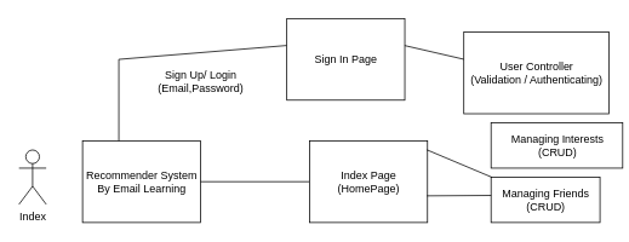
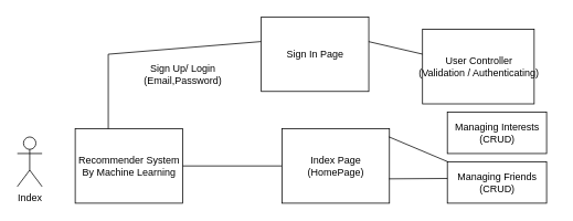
  <mxCell id="0" />
  <mxCell id="1" parent="0" />
  <mxCell id="2" value="Index" style="shape=umlActor;verticalLabelPosition=bottom;verticalAlign=top;html=1;" vertex="1" parent="1"><mxGeometry x="20" y="165" width="30" height="60" as="geometry" /></mxCell>
- <mxCell id="3" value="Recommender System&lt;br&gt;By Email Learning" style="html=1;" vertex="1" parent="1"><mxGeometry x="90" y="155" width="130" height="90" as="geometry" /></mxCell>
+ <mxCell id="3" value="Recommender System&lt;br&gt;By Machine Learning" style="html=1;" vertex="1" parent="1"><mxGeometry x="90" y="155" width="130" height="90" as="geometry" /></mxCell>
  <mxCell id="4" value="Sign Up/ Login&lt;br&gt;(Email,Password)" style="text;html=1;align=center;verticalAlign=middle;resizable=0;points=[];autosize=1;" vertex="1" parent="1"><mxGeometry x="165" y="75" width="110" height="30" as="geometry" /></mxCell>
  <mxCell id="5" value="" style="endArrow=none;html=1;" edge="1" parent="1"><mxGeometry width="50" height="50" relative="1" as="geometry"><mxPoint x="130" y="155" as="sourcePoint" /><mxPoint x="130" y="65" as="targetPoint" /></mxGeometry></mxCell>
  <mxCell id="6" value="" style="endArrow=none;html=1;entryX=0;entryY=0.33;entryDx=0;entryDy=0;entryPerimeter=0;" edge="1" parent="1" target="7"><mxGeometry width="50" height="50" relative="1" as="geometry"><mxPoint x="130" y="65" as="sourcePoint" /><mxPoint x="330" y="65" as="targetPoint" /></mxGeometry></mxCell>
  <mxCell id="7" value="Sign In Page" style="html=1;" vertex="1" parent="1"><mxGeometry x="315" y="20" width="130" height="90" as="geometry" /></mxCell>
  <mxCell id="8" value="" style="endArrow=none;html=1;exitX=0.999;exitY=0.331;exitDx=0;exitDy=0;exitPerimeter=0;entryX=0.004;entryY=0.334;entryDx=0;entryDy=0;entryPerimeter=0;" edge="1" parent="1" source="7" target="9"><mxGeometry width="50" height="50" relative="1" as="geometry"><mxPoint x="460" y="65" as="sourcePoint" /><mxPoint x="610" y="65" as="targetPoint" /></mxGeometry></mxCell>
- <mxCell id="9" value="User Controller&lt;br&gt;(Validation / Authenticating)" style="html=1;" vertex="1" parent="1"><mxGeometry x="510" y="35" width="160" height="90" as="geometry" /></mxCell>
+ <mxCell id="9" value="User Controller&lt;br&gt;(Validation / Authenticating)" style="html=1;" vertex="1" parent="1"><mxGeometry x="510" y="35" width="135" height="90" as="geometry" /></mxCell>
  <mxCell id="10" value="" style="endArrow=none;html=1;exitX=1;exitY=0.5;exitDx=0;exitDy=0;" edge="1" parent="1" source="3"><mxGeometry width="50" height="50" relative="1" as="geometry"><mxPoint x="130" y="65" as="sourcePoint" /><mxPoint x="340" y="200" as="targetPoint" /></mxGeometry></mxCell>
  <mxCell id="11" value="Index Page&lt;br&gt;(HomePage)" style="html=1;" vertex="1" parent="1"><mxGeometry x="340" y="155" width="130" height="90" as="geometry" /></mxCell>
- <mxCell id="12" value="Managing Interests&lt;br&gt;(CRUD)" style="html=1;" vertex="1" parent="1"><mxGeometry x="540" y="135" width="145" height="50" as="geometry" /></mxCell>
+ <mxCell id="12" value="Managing Interests&lt;br&gt;(CRUD)" style="html=1;" vertex="1" parent="1"><mxGeometry x="540" y="135" width="120" height="50" as="geometry" /></mxCell>
  <mxCell id="13" value="Managing Friends&lt;br&gt;(CRUD)" style="html=1;" vertex="1" parent="1"><mxGeometry x="540" y="195" width="120" height="50" as="geometry" /></mxCell>
  <mxCell id="14" value="" style="endArrow=none;html=1;entryX=0.004;entryY=0.334;entryDx=0;entryDy=0;entryPerimeter=0;exitX=0.995;exitY=0.673;exitDx=0;exitDy=0;exitPerimeter=0;" edge="1" parent="1" source="11"><mxGeometry width="50" height="50" relative="1" as="geometry"><mxPoint x="480" y="215" as="sourcePoint" /><mxPoint x="540" y="215.14" as="targetPoint" /></mxGeometry></mxCell>
  <mxCell id="15" value="" style="endArrow=none;html=1;exitX=0.994;exitY=0.109;exitDx=0;exitDy=0;exitPerimeter=0;" edge="1" parent="1" source="11" target="13"><mxGeometry width="50" height="50" relative="1" as="geometry"><mxPoint x="480" y="185" as="sourcePoint" /><mxPoint x="520" y="175" as="targetPoint" /></mxGeometry></mxCell>
